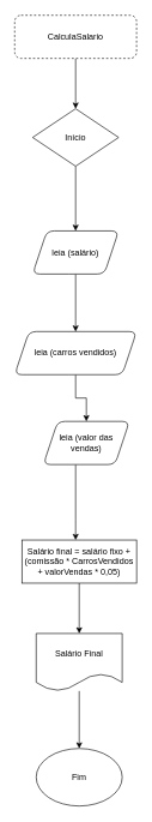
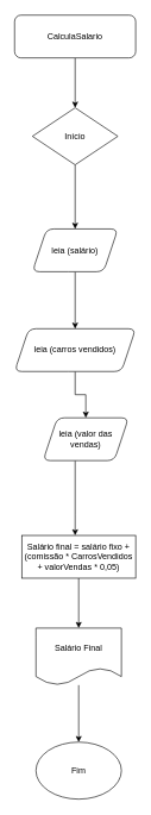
  <mxCell id="0" />
  <mxCell id="1" parent="0" />
  <mxCell id="2" value="" style="edgeStyle=orthogonalEdgeStyle;rounded=0;orthogonalLoop=1;jettySize=auto;html=1;" edge="1" parent="1" source="3" target="5"><mxGeometry relative="1" as="geometry" /></mxCell>
- <mxCell id="3" value="CalculaSalario" style="rounded=1;whiteSpace=wrap;html=1;dashed=1;" vertex="1" parent="1"><mxGeometry x="20" y="20" width="170" height="60" as="geometry" /></mxCell>
+ <mxCell id="3" value="CalculaSalario" style="rounded=1;whiteSpace=wrap;html=1;" vertex="1" parent="1"><mxGeometry x="20" y="20" width="170" height="60" as="geometry" /></mxCell>
  <mxCell id="4" value="" style="edgeStyle=orthogonalEdgeStyle;rounded=0;orthogonalLoop=1;jettySize=auto;html=1;" edge="1" parent="1" source="5" target="7"><mxGeometry relative="1" as="geometry" /></mxCell>
  <mxCell id="5" value="Início" style="rhombus;whiteSpace=wrap;html=1;" vertex="1" parent="1"><mxGeometry x="45" y="150" width="120" height="80" as="geometry" /></mxCell>
  <mxCell id="6" value="" style="edgeStyle=orthogonalEdgeStyle;rounded=0;orthogonalLoop=1;jettySize=auto;html=1;" edge="1" parent="1" source="7" target="9"><mxGeometry relative="1" as="geometry" /></mxCell>
  <mxCell id="7" value="leia (salário)" style="shape=parallelogram;perimeter=parallelogramPerimeter;whiteSpace=wrap;html=1;fixedSize=1;rounded=1;" vertex="1" parent="1"><mxGeometry x="45" y="320" width="120" height="60" as="geometry" /></mxCell>
  <mxCell id="8" value="" style="edgeStyle=orthogonalEdgeStyle;rounded=0;orthogonalLoop=1;jettySize=auto;html=1;" edge="1" parent="1" source="9" target="11"><mxGeometry relative="1" as="geometry" /></mxCell>
  <mxCell id="9" value="leia (carros vendidos)" style="shape=parallelogram;perimeter=parallelogramPerimeter;whiteSpace=wrap;html=1;fixedSize=1;rounded=1;" vertex="1" parent="1"><mxGeometry x="20" y="460" width="170" height="60" as="geometry" /></mxCell>
  <mxCell id="10" value="" style="edgeStyle=orthogonalEdgeStyle;rounded=0;orthogonalLoop=1;jettySize=auto;html=1;" edge="1" parent="1" source="11" target="13"><mxGeometry relative="1" as="geometry"><Array as="points"><mxPoint x="105" y="720" /><mxPoint x="105" y="720" /></Array></mxGeometry></mxCell>
  <mxCell id="11" value="leia (valor das vendas)" style="shape=parallelogram;perimeter=parallelogramPerimeter;whiteSpace=wrap;html=1;fixedSize=1;rounded=1;" vertex="1" parent="1"><mxGeometry x="60" y="585" width="120" height="60" as="geometry" /></mxCell>
  <mxCell id="12" value="" style="edgeStyle=orthogonalEdgeStyle;rounded=0;orthogonalLoop=1;jettySize=auto;html=1;" edge="1" parent="1" source="13" target="15"><mxGeometry relative="1" as="geometry" /></mxCell>
  <mxCell id="13" value="Salário final = salário fixo + (comissão * CarrosVendidos + valorVendas * 0,05)" style="rounded=0;whiteSpace=wrap;html=1;" vertex="1" parent="1"><mxGeometry x="30" y="750" width="160" height="60" as="geometry" /></mxCell>
  <mxCell id="14" value="" style="edgeStyle=orthogonalEdgeStyle;rounded=0;orthogonalLoop=1;jettySize=auto;html=1;" edge="1" parent="1" source="15" target="16"><mxGeometry relative="1" as="geometry" /></mxCell>
  <mxCell id="15" value="Salário Final" style="shape=document;whiteSpace=wrap;html=1;boundedLbl=1;rounded=0;" vertex="1" parent="1"><mxGeometry x="50" y="880" width="120" height="80" as="geometry" /></mxCell>
  <mxCell id="16" value="Fim" style="ellipse;whiteSpace=wrap;html=1;rounded=0;" vertex="1" parent="1"><mxGeometry x="50" y="1040" width="120" height="80" as="geometry" /></mxCell>
